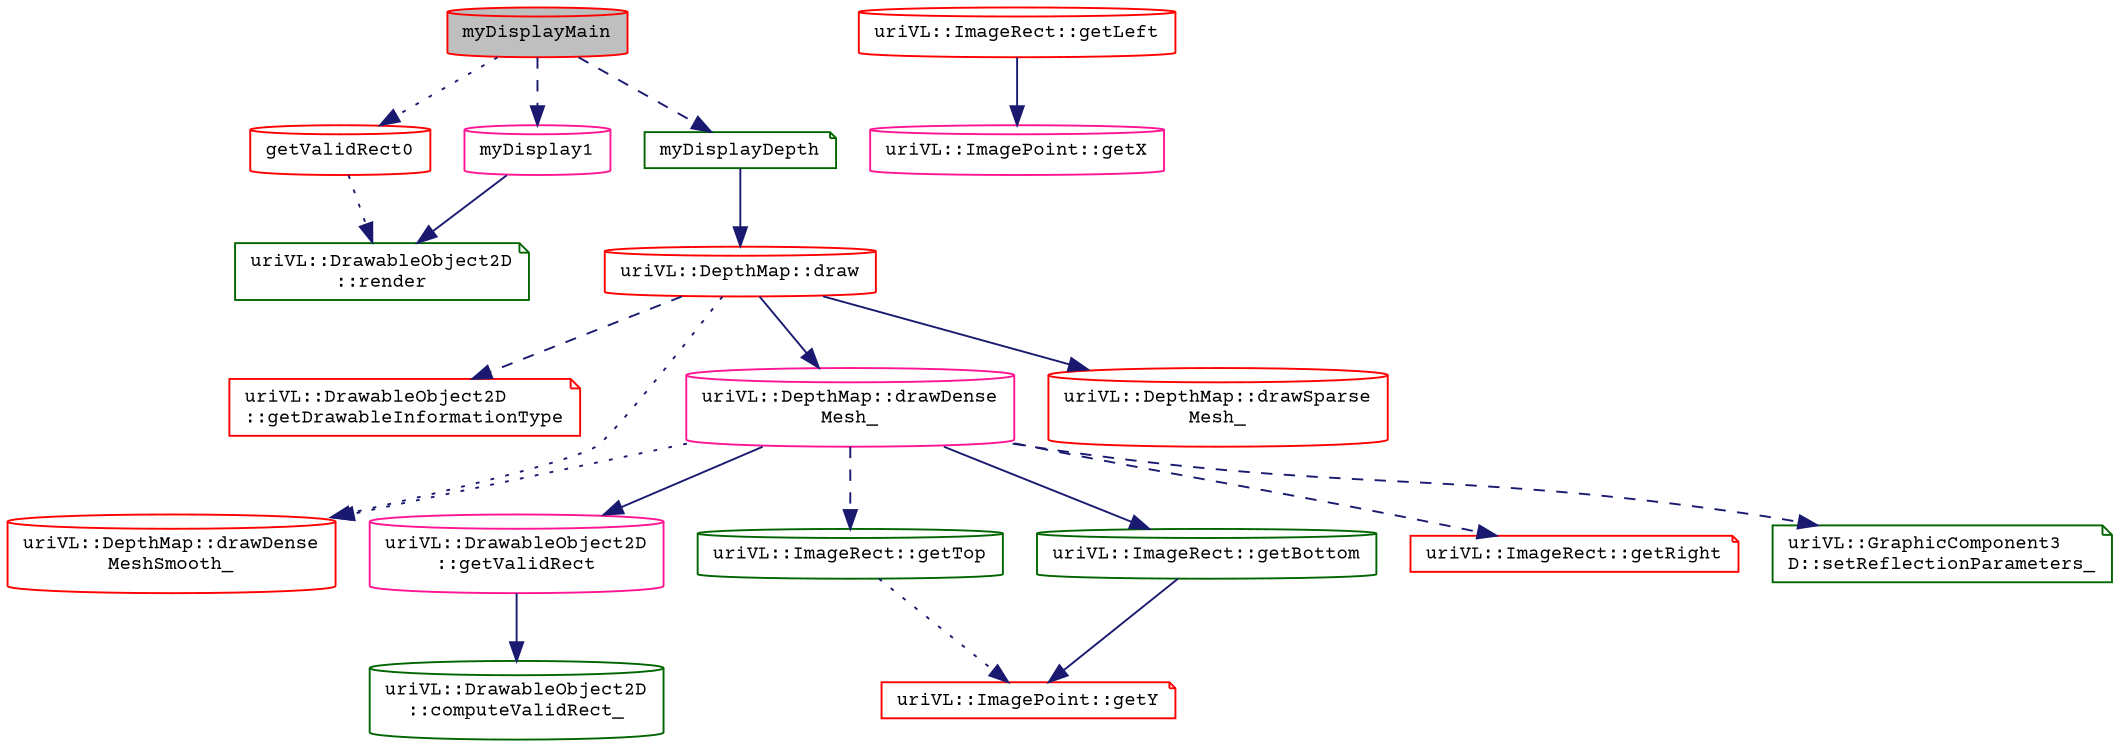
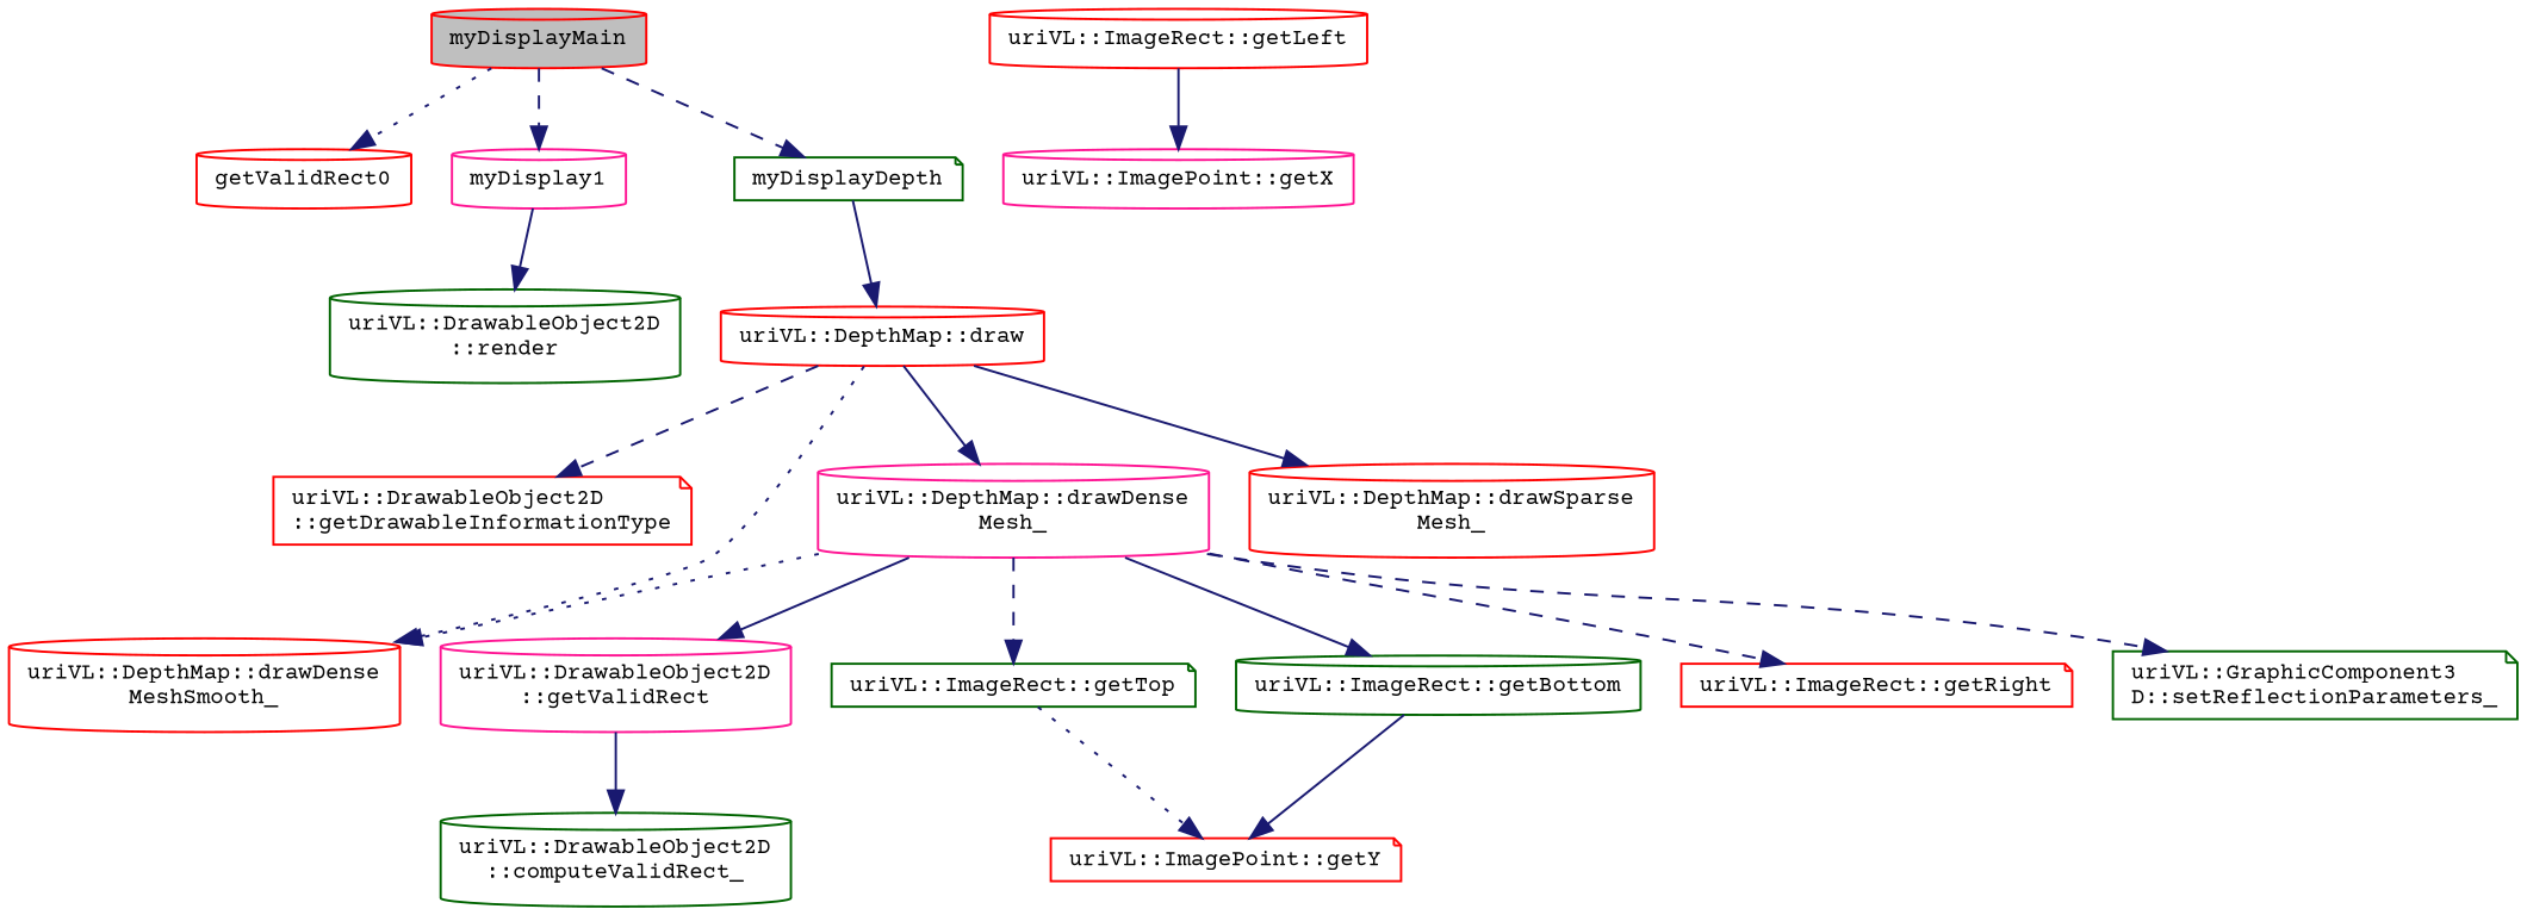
  digraph {
    fontname="Courier Prime"
    rankdir=TB
    node [color=red fillcolor=white fontname="Courier Prime" fontsize=10 shape=cylinder style=filled]
    edge [color=midnightblue fontname="Courier Prime" fontsize=10 labelfontname=Helvetica labelfontsize=10 style=solid]
    n1 [fillcolor=grey75 fontcolor=black height=0.2 label=myDisplayMain width=0.4]
    n2 [height=0.2 label=getValidRect0 width=0.4]
    n3 [color=deeppink height=0.2 label=myDisplay1 width=0.4]
    n4 [color=darkgreen height=0.2 label=myDisplayDepth shape=note width=0.4]
-   n5 [color=darkgreen height=0.2 label="uriVL::DrawableObject2D\l::render" shape=note width=0.4]
+   n5 [color=darkgreen height=0.2 label="uriVL::DrawableObject2D\l::render" width=0.4]
    n6 [height=0.2 label="uriVL::DepthMap::draw" width=0.4]
    n7 [height=0.2 label="uriVL::DrawableObject2D\l::getDrawableInformationType" shape=note width=0.4]
    n8 [color=deeppink height=0.2 label="uriVL::DepthMap::drawDense\lMesh_" width=0.4]
    n9 [height=0.2 label="uriVL::DepthMap::drawDense\lMeshSmooth_" width=0.4]
    n10 [height=0.2 label="uriVL::DepthMap::drawSparse\lMesh_" width=0.4]
    n11 [color=deeppink height=0.2 label="uriVL::DrawableObject2D\l::getValidRect" width=0.4]
-   n12 [color=darkgreen height=0.2 label="uriVL::ImageRect::getTop" width=0.4]
+   n12 [color=darkgreen height=0.2 label="uriVL::ImageRect::getTop" shape=note width=0.4]
    n13 [color=darkgreen height=0.2 label="uriVL::ImageRect::getBottom" width=0.4]
    n14 [height=0.2 label="uriVL::ImageRect::getRight" shape=note width=0.4]
    n15 [color=darkgreen height=0.2 label="uriVL::GraphicComponent3\lD::setReflectionParameters_" shape=note width=0.4]
    n16 [color=darkgreen height=0.2 label="uriVL::DrawableObject2D\l::computeValidRect_" width=0.4]
    n17 [height=0.2 label="uriVL::ImagePoint::getY" shape=note width=0.4]
    n18 [height=0.2 label="uriVL::ImageRect::getLeft" width=0.4]
    n19 [color=deeppink height=0.2 label="uriVL::ImagePoint::getX" width=0.4]
    n1 -> n2 [style=dotted]
    n1 -> n3 [style=dashed]
    n1 -> n4 [style=dashed]
-   n2 -> n5 [style=dotted]
    n3 -> n5
    n4 -> n6
    n6 -> n7 [style=dashed]
    n6 -> n8
    n6 -> n9 [style=dotted]
    n6 -> n10
    n8 -> n9 [style=dotted]
    n8 -> n11
    n8 -> n12 [style=dashed]
    n8 -> n13
    n8 -> n14 [style=dashed]
    n8 -> n15 [style=dashed]
    n11 -> n16
    n12 -> n17 [style=dotted]
    n13 -> n17
    n18 -> n19
  }
